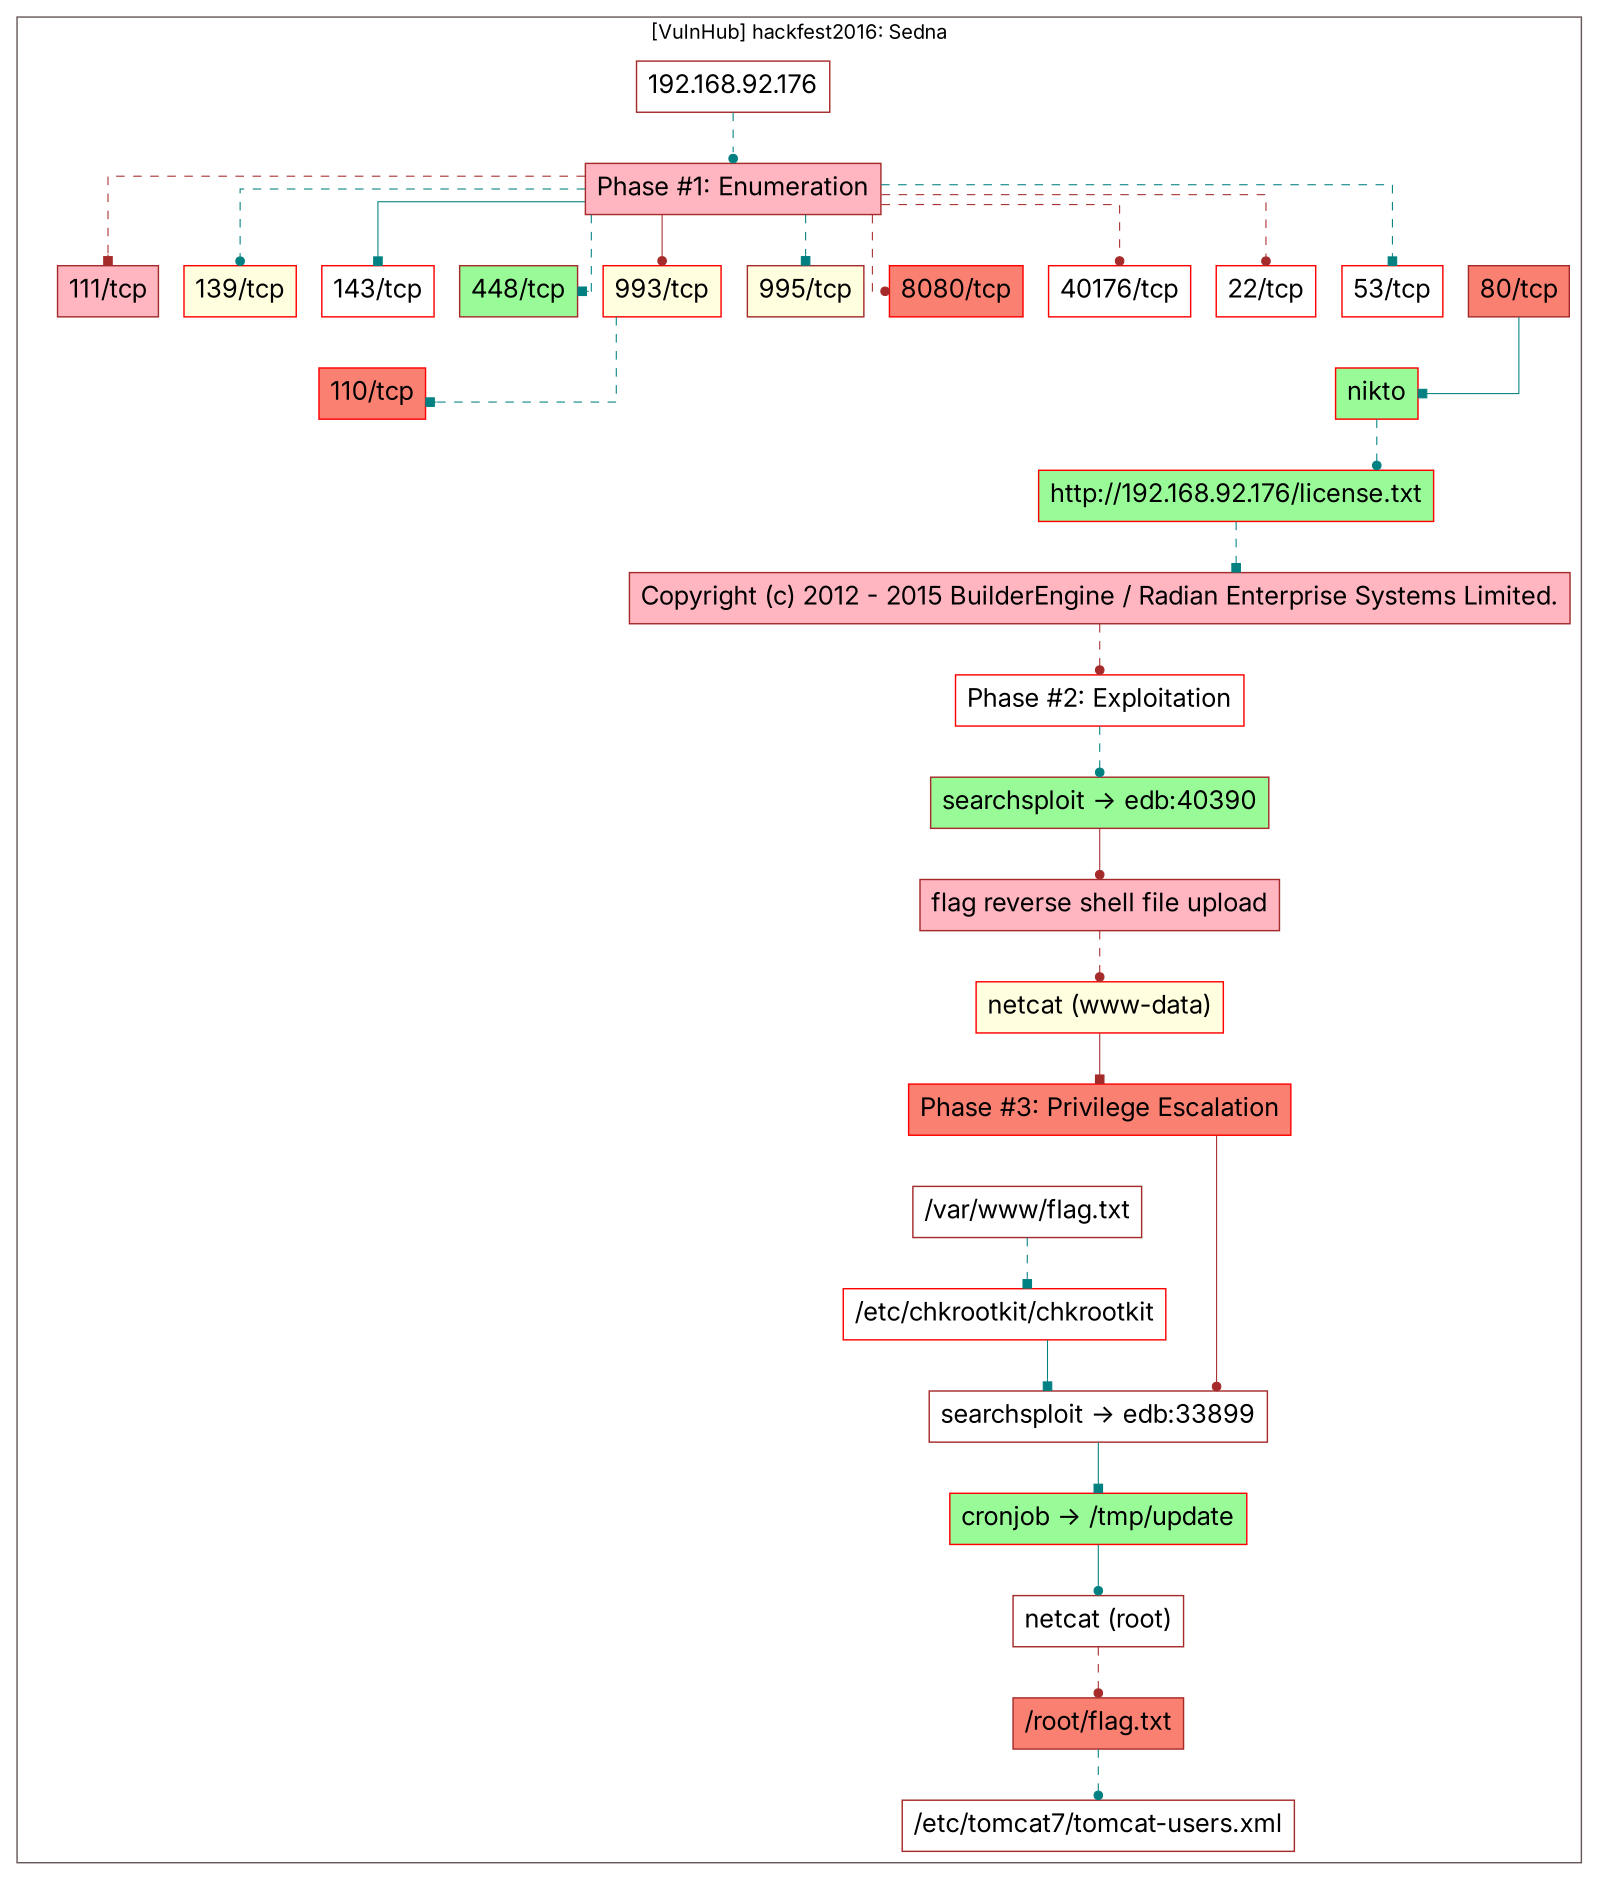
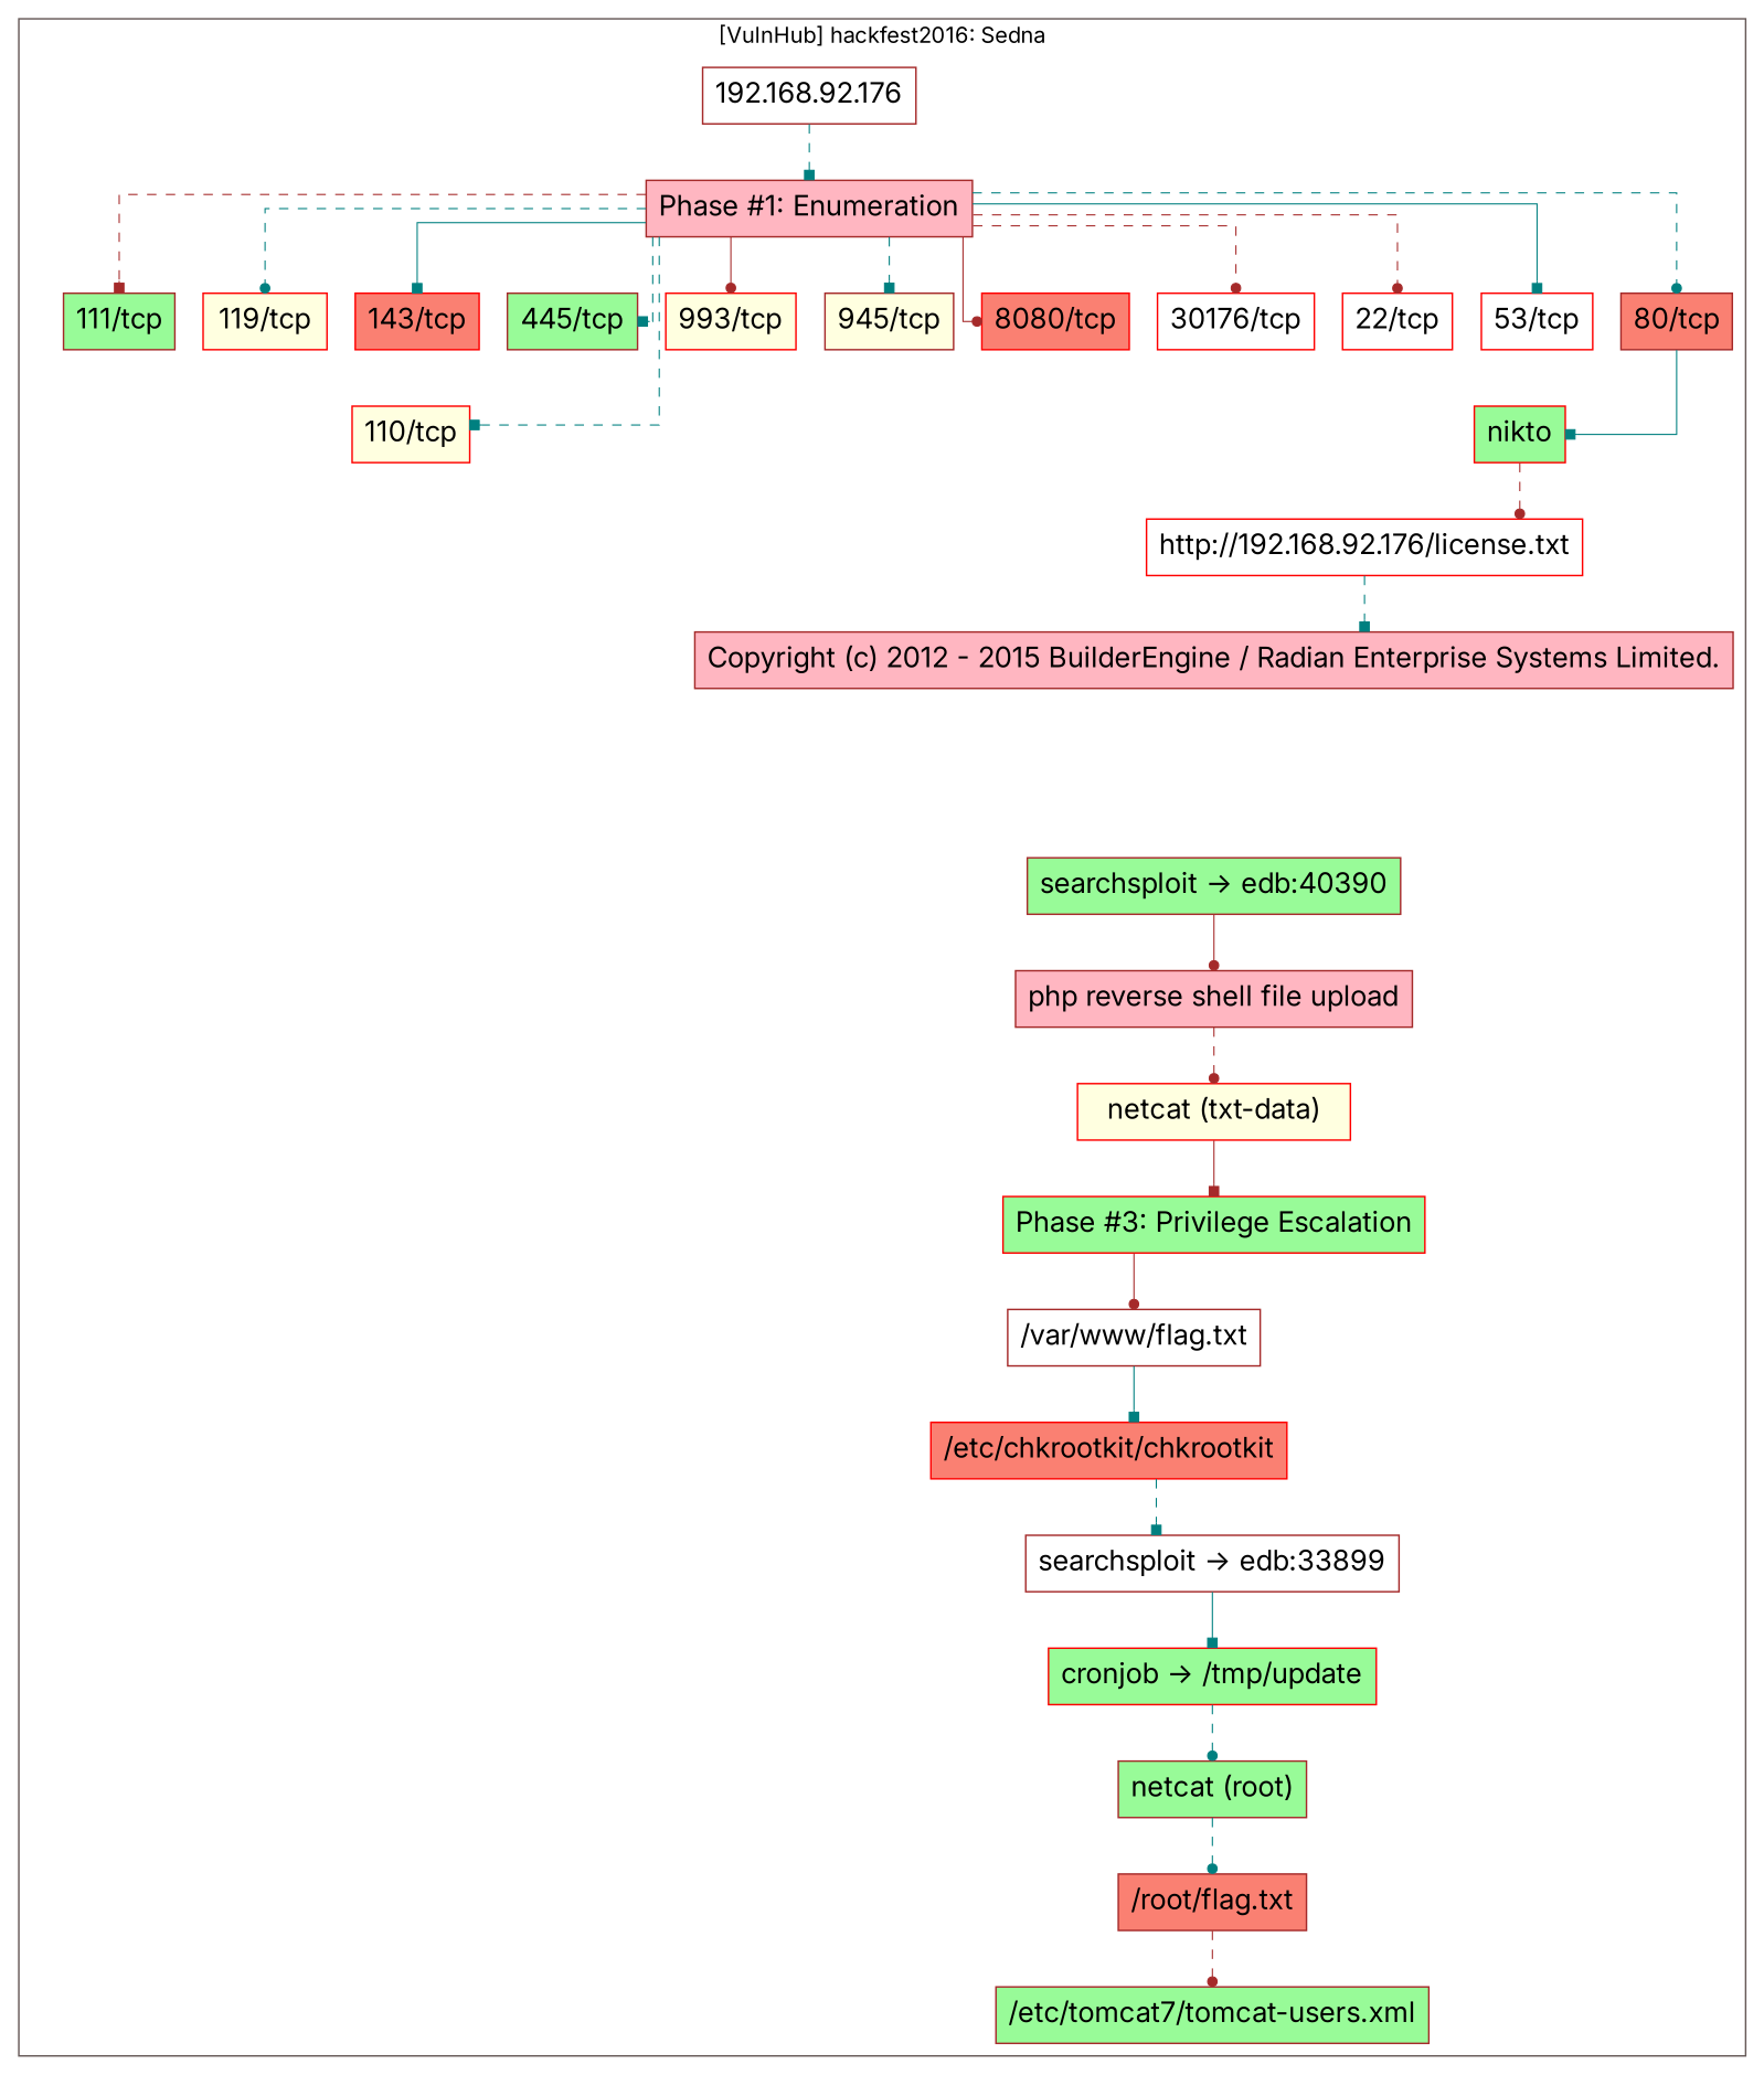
  digraph {
    bgcolor="#ffffff"
    fixedsize=true
    fontname=Inter
    nodesdictep=1.0
    splines=ortho
    node [color=red fillcolor=white fontname=Inter fontsize=18 shape=box style="filled,solid"]
    edge [arrowhead=dot arrowsize=0.75 color=teal fontname=Inter penwidth=0.75 style=dashed]
    n1 [color=brown label="192.168.92.176" width=0.25]
    n2 [color=brown fillcolor=lightpink label="Phase #1: Enumeration" width=0.25]
-   n3 [color=brown fillcolor=lightpink label="flag reverse shell file upload" width=0.25]
-   n4 [fillcolor=lightyellow label="netcat (www-data)" width=0.25]
-   n5 [fillcolor=salmon label="Phase #3: Privilege Escalation" width=0.25]
+   n3 [color=brown fillcolor=lightpink label="php reverse shell file upload" width=0.25]
+   n4 [fillcolor=lightyellow label="netcat (txt-data)" width=0.25]
+   n5 [fillcolor=palegreen label="Phase #3: Privilege Escalation" width=0.25]
    n6 [color=brown label="/var/www/flag.txt" width=0.25]
-   n7 [label="/etc/chkrootkit/chkrootkit" width=0.25]
+   n7 [fillcolor=salmon label="/etc/chkrootkit/chkrootkit" width=0.25]
    n8 [color=brown label="searchsploit → edb:33899" width=0.25]
    n9 [fillcolor=palegreen label="cronjob → /tmp/update" width=0.25]
-   n10 [color=brown label="netcat (root)" width=0.25]
+   n10 [color=brown fillcolor=palegreen label="netcat (root)" width=0.25]
    n11 [color=brown fillcolor=salmon label="/root/flag.txt" width=0.25]
-   n12 [color=brown label="/etc/tomcat7/tomcat-users.xml" width=0.25]
-   n13 [fillcolor=salmon label="110/tcp" width=0.25]
-   n14 [color=brown fillcolor=lightpink label="111/tcp" width=0.25]
-   n15 [fillcolor=lightyellow label="139/tcp" width=0.25]
-   n16 [label="143/tcp" width=0.25]
-   n17 [color=brown fillcolor=palegreen label="448/tcp" width=0.25]
+   n12 [color=brown fillcolor=palegreen label="/etc/tomcat7/tomcat-users.xml" width=0.25]
+   n13 [fillcolor=lightyellow label="110/tcp" width=0.25]
+   n14 [color=brown fillcolor=palegreen label="111/tcp" width=0.25]
+   n15 [fillcolor=lightyellow label="119/tcp" width=0.25]
+   n16 [fillcolor=salmon label="143/tcp" width=0.25]
+   n17 [color=brown fillcolor=palegreen label="445/tcp" width=0.25]
    n18 [fillcolor=lightyellow label="993/tcp" width=0.25]
-   n19 [color=brown fillcolor=lightyellow label="995/tcp" width=0.25]
+   n19 [color=brown fillcolor=lightyellow label="945/tcp" width=0.25]
    n20 [fillcolor=salmon label="8080/tcp" width=0.25]
-   n21 [label="40176/tcp" width=0.25]
+   n21 [label="30176/tcp" width=0.25]
    n22 [label="22/tcp" width=0.25]
    n23 [label="53/tcp" width=0.25]
    n24 [color=brown fillcolor=salmon label="80/tcp" width=0.25]
    n25 [fillcolor=palegreen label=nikto width=0.25]
-   n26 [fillcolor=palegreen label="http://192.168.92.176/license.txt" width=0.25]
+   n26 [label="http://192.168.92.176/license.txt" width=0.25]
    n27 [color=brown fillcolor=lightpink label="Copyright (c) 2012 - 2015 BuilderEngine / Radian Enterprise Systems Limited." width=0.25]
-   n28 [label="Phase #2: Exploitation" width=0.25]
    n29 [color=brown fillcolor=palegreen label="searchsploit → edb:40390" width=0.25]
    subgraph cluster_1 {
      color="#665957"
      label="[VulnHub] hackfest2016: Sedna"
      n1
      n2
      n3
      n4
      n5
      n6
      n7
      n8
      n9
      n10
      n11
      n12
      n13
      n14
      n15
      n16
      n17
      n18
      n19
      n20
      n21
      n22
      n23
      n24
      n25
      n26
      n27
-     n28
      n29
    }
-   n1 -> n2
-   n18 -> n13 [arrowhead=box]
+   n1 -> n2 [arrowhead=box]
+   n2 -> n13 [arrowhead=box]
    n2 -> n14 [arrowhead=box color=brown]
    n2 -> n15
    n2 -> n16 [arrowhead=box style=solid]
    n2 -> n17 [arrowhead=box]
    n2 -> n18 [color=brown style=solid]
    n2 -> n19 [arrowhead=box]
-   n2 -> n20 [color=brown]
+   n2 -> n20 [color=brown style=solid]
    n2 -> n21 [color=brown]
    n2 -> n22 [color=brown]
-   n2 -> n23 [arrowhead=box]
+   n2 -> n23 [arrowhead=box style=solid]
+   n2 -> n24
    n3 -> n4 [color=brown]
    n4 -> n5 [arrowhead=box color=brown style=solid]
-   n5 -> n8 [color=brown style=solid]
-   n6 -> n7 [arrowhead=box]
-   n7 -> n8 [arrowhead=box style=solid]
+   n5 -> n6 [color=brown style=solid]
+   n6 -> n7 [arrowhead=box style=solid]
+   n7 -> n8 [arrowhead=box]
    n8 -> n9 [arrowhead=box style=solid]
-   n9 -> n10 [style=solid]
-   n10 -> n11 [color=brown]
-   n11 -> n12
+   n9 -> n10
+   n10 -> n11
+   n11 -> n12 [color=brown]
    n24 -> n25 [arrowhead=box style=solid]
-   n25 -> n26
+   n25 -> n26 [color=brown]
    n26 -> n27 [arrowhead=box]
-   n27 -> n28 [color=brown]
-   n28 -> n29
    n29 -> n3 [color=brown style=solid]
  }
